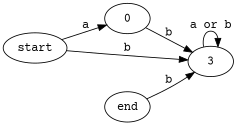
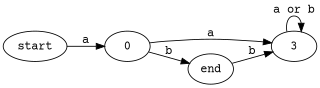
  digraph {
    fontname="Courier Prime"
    rankdir=LR
    node [fontname="Courier Prime"]
    edge [fontname="Courier Prime"]
    n1 [label=start]
    n2 [label=0]
    3
    n4 [label=end]
    n1 -> n2 [label=a]
-   n1 -> 3 [label=b]
-   n2 -> 3 [label=b]
+   n2 -> 3 [label=a]
+   n2 -> n4 [label=b]
    3 -> 3 [label="a or b"]
    n4 -> 3 [label=b]
  }
